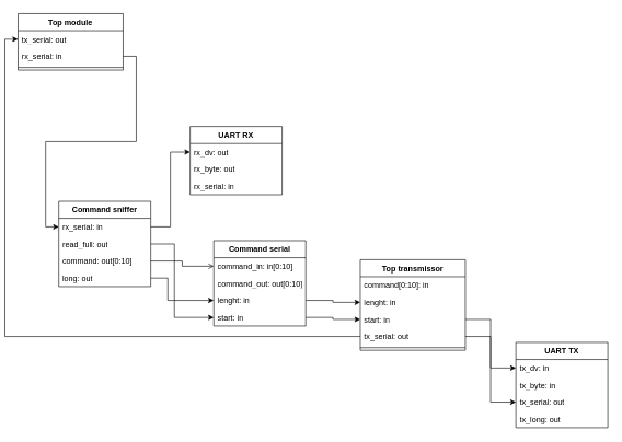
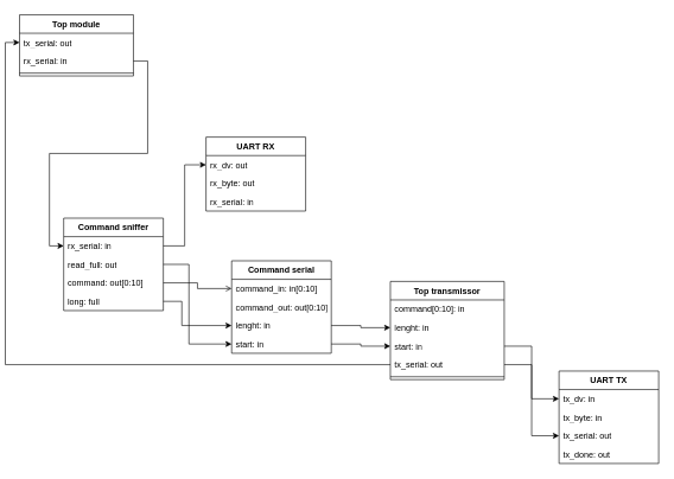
  <mxCell id="0" />
  <mxCell id="1" parent="0" />
  <mxCell id="2" value="Top module" style="swimlane;fontStyle=1;align=center;verticalAlign=top;childLayout=stackLayout;horizontal=1;startSize=26;horizontalStack=0;resizeParent=1;resizeParentMax=0;resizeLast=0;collapsible=1;marginBottom=0;whiteSpace=wrap;html=1;fillColor=none;labelBackgroundColor=none;" parent="1" vertex="1"><mxGeometry x="20" y="20" width="160" height="86" as="geometry" /></mxCell>
  <mxCell id="3" value="tx_serial: out" style="text;strokeColor=none;fillColor=none;align=left;verticalAlign=top;spacingLeft=4;spacingRight=4;overflow=hidden;rotatable=0;points=[[0,0.5],[1,0.5]];portConstraint=eastwest;whiteSpace=wrap;html=1;labelBackgroundColor=none;" parent="2" vertex="1"><mxGeometry y="26" width="160" height="26" as="geometry" /></mxCell>
  <mxCell id="4" value="rx_serial: in" style="text;strokeColor=none;fillColor=none;align=left;verticalAlign=top;spacingLeft=4;spacingRight=4;overflow=hidden;rotatable=0;points=[[0,0.5],[1,0.5]];portConstraint=eastwest;whiteSpace=wrap;html=1;labelBackgroundColor=none;" parent="2" vertex="1"><mxGeometry y="52" width="160" height="26" as="geometry" /></mxCell>
  <mxCell id="5" value="" style="line;strokeWidth=1;fillColor=none;align=left;verticalAlign=middle;spacingTop=-1;spacingLeft=3;spacingRight=3;rotatable=0;labelPosition=right;points=[];portConstraint=eastwest;labelBackgroundColor=none;" parent="2" vertex="1"><mxGeometry y="78" width="160" height="8" as="geometry" /></mxCell>
  <mxCell id="6" value="Top transmissor" style="swimlane;fontStyle=1;align=center;verticalAlign=top;childLayout=stackLayout;horizontal=1;startSize=26;horizontalStack=0;resizeParent=1;resizeParentMax=0;resizeLast=0;collapsible=1;marginBottom=0;whiteSpace=wrap;html=1;fillColor=none;labelBackgroundColor=none;" parent="1" vertex="1"><mxGeometry x="541" y="395" width="160" height="138" as="geometry" /></mxCell>
  <mxCell id="7" value="command[0:10]: in" style="text;strokeColor=none;fillColor=none;align=left;verticalAlign=top;spacingLeft=4;spacingRight=4;overflow=hidden;rotatable=0;points=[[0,0.5],[1,0.5]];portConstraint=eastwest;whiteSpace=wrap;html=1;labelBackgroundColor=none;" parent="6" vertex="1"><mxGeometry y="26" width="160" height="26" as="geometry" /></mxCell>
  <mxCell id="8" value="lenght: in" style="text;strokeColor=none;fillColor=none;align=left;verticalAlign=top;spacingLeft=4;spacingRight=4;overflow=hidden;rotatable=0;points=[[0,0.5],[1,0.5]];portConstraint=eastwest;whiteSpace=wrap;html=1;labelBackgroundColor=none;" parent="6" vertex="1"><mxGeometry y="52" width="160" height="26" as="geometry" /></mxCell>
  <mxCell id="9" value="start: in" style="text;strokeColor=none;fillColor=none;align=left;verticalAlign=top;spacingLeft=4;spacingRight=4;overflow=hidden;rotatable=0;points=[[0,0.5],[1,0.5]];portConstraint=eastwest;whiteSpace=wrap;html=1;labelBackgroundColor=none;" parent="6" vertex="1"><mxGeometry y="78" width="160" height="26" as="geometry" /></mxCell>
  <mxCell id="10" value="tx_serial: out" style="text;strokeColor=none;fillColor=none;align=left;verticalAlign=top;spacingLeft=4;spacingRight=4;overflow=hidden;rotatable=0;points=[[0,0.5],[1,0.5]];portConstraint=eastwest;whiteSpace=wrap;html=1;labelBackgroundColor=none;" parent="6" vertex="1"><mxGeometry y="104" width="160" height="26" as="geometry" /></mxCell>
  <mxCell id="11" value="" style="line;strokeWidth=1;fillColor=none;align=left;verticalAlign=middle;spacingTop=-1;spacingLeft=3;spacingRight=3;rotatable=0;labelPosition=right;points=[];portConstraint=eastwest;labelBackgroundColor=none;" parent="6" vertex="1"><mxGeometry y="130" width="160" height="8" as="geometry" /></mxCell>
  <mxCell id="12" value="&lt;b&gt;UART TX&lt;/b&gt;" style="swimlane;fontStyle=0;childLayout=stackLayout;horizontal=1;startSize=26;fillColor=none;horizontalStack=0;resizeParent=1;resizeParentMax=0;resizeLast=0;collapsible=1;marginBottom=0;whiteSpace=wrap;html=1;labelBackgroundColor=none;" parent="1" vertex="1"><mxGeometry x="778" y="521" width="140" height="130" as="geometry" /></mxCell>
  <mxCell id="13" value="tx_dv: in" style="text;strokeColor=none;fillColor=none;align=left;verticalAlign=top;spacingLeft=4;spacingRight=4;overflow=hidden;rotatable=0;points=[[0,0.5],[1,0.5]];portConstraint=eastwest;whiteSpace=wrap;html=1;labelBackgroundColor=none;" parent="12" vertex="1"><mxGeometry y="26" width="140" height="26" as="geometry" /></mxCell>
  <mxCell id="14" value="tx_byte: in" style="text;strokeColor=none;fillColor=none;align=left;verticalAlign=top;spacingLeft=4;spacingRight=4;overflow=hidden;rotatable=0;points=[[0,0.5],[1,0.5]];portConstraint=eastwest;whiteSpace=wrap;html=1;labelBackgroundColor=none;" parent="12" vertex="1"><mxGeometry y="52" width="140" height="26" as="geometry" /></mxCell>
  <mxCell id="15" value="tx_serial: out" style="text;strokeColor=none;fillColor=none;align=left;verticalAlign=top;spacingLeft=4;spacingRight=4;overflow=hidden;rotatable=0;points=[[0,0.5],[1,0.5]];portConstraint=eastwest;whiteSpace=wrap;html=1;labelBackgroundColor=none;" parent="12" vertex="1"><mxGeometry y="78" width="140" height="26" as="geometry" /></mxCell>
- <mxCell id="16" value="tx_long: out" style="text;strokeColor=none;fillColor=none;align=left;verticalAlign=top;spacingLeft=4;spacingRight=4;overflow=hidden;rotatable=0;points=[[0,0.5],[1,0.5]];portConstraint=eastwest;whiteSpace=wrap;html=1;labelBackgroundColor=none;" parent="12" vertex="1"><mxGeometry y="104" width="140" height="26" as="geometry" /></mxCell>
+ <mxCell id="16" value="tx_done: out" style="text;strokeColor=none;fillColor=none;align=left;verticalAlign=top;spacingLeft=4;spacingRight=4;overflow=hidden;rotatable=0;points=[[0,0.5],[1,0.5]];portConstraint=eastwest;whiteSpace=wrap;html=1;labelBackgroundColor=none;" parent="12" vertex="1"><mxGeometry y="104" width="140" height="26" as="geometry" /></mxCell>
  <mxCell id="17" style="edgeStyle=orthogonalEdgeStyle;rounded=0;orthogonalLoop=1;jettySize=auto;html=1;exitX=1;exitY=0.5;exitDx=0;exitDy=0;" parent="1" source="10" target="15" edge="1"><mxGeometry relative="1" as="geometry" /></mxCell>
  <mxCell id="18" style="edgeStyle=orthogonalEdgeStyle;rounded=0;orthogonalLoop=1;jettySize=auto;html=1;exitX=1;exitY=0.5;exitDx=0;exitDy=0;" parent="1" source="9" target="13" edge="1"><mxGeometry relative="1" as="geometry" /></mxCell>
  <mxCell id="19" value="&lt;b&gt;Command sniffer&lt;/b&gt;" style="swimlane;fontStyle=0;childLayout=stackLayout;horizontal=1;startSize=26;fillColor=none;horizontalStack=0;resizeParent=1;resizeParentMax=0;resizeLast=0;collapsible=1;marginBottom=0;whiteSpace=wrap;html=1;" parent="1" vertex="1"><mxGeometry x="82" y="306" width="140" height="130" as="geometry" /></mxCell>
  <mxCell id="20" value="rx_serial: in" style="text;strokeColor=none;fillColor=none;align=left;verticalAlign=top;spacingLeft=4;spacingRight=4;overflow=hidden;rotatable=0;points=[[0,0.5],[1,0.5]];portConstraint=eastwest;whiteSpace=wrap;html=1;" parent="19" vertex="1"><mxGeometry y="26" width="140" height="26" as="geometry" /></mxCell>
  <mxCell id="21" value="read_full: out" style="text;strokeColor=none;fillColor=none;align=left;verticalAlign=top;spacingLeft=4;spacingRight=4;overflow=hidden;rotatable=0;points=[[0,0.5],[1,0.5]];portConstraint=eastwest;whiteSpace=wrap;html=1;" parent="19" vertex="1"><mxGeometry y="52" width="140" height="26" as="geometry" /></mxCell>
  <mxCell id="22" value="command: out[0:10]" style="text;strokeColor=none;fillColor=none;align=left;verticalAlign=top;spacingLeft=4;spacingRight=4;overflow=hidden;rotatable=0;points=[[0,0.5],[1,0.5]];portConstraint=eastwest;whiteSpace=wrap;html=1;" parent="19" vertex="1"><mxGeometry y="78" width="140" height="26" as="geometry" /></mxCell>
- <mxCell id="23" value="long: out" style="text;strokeColor=none;fillColor=none;align=left;verticalAlign=top;spacingLeft=4;spacingRight=4;overflow=hidden;rotatable=0;points=[[0,0.5],[1,0.5]];portConstraint=eastwest;whiteSpace=wrap;html=1;" parent="19" vertex="1"><mxGeometry y="104" width="140" height="26" as="geometry" /></mxCell>
+ <mxCell id="23" value="long: full" style="text;strokeColor=none;fillColor=none;align=left;verticalAlign=top;spacingLeft=4;spacingRight=4;overflow=hidden;rotatable=0;points=[[0,0.5],[1,0.5]];portConstraint=eastwest;whiteSpace=wrap;html=1;" parent="19" vertex="1"><mxGeometry y="104" width="140" height="26" as="geometry" /></mxCell>
  <mxCell id="24" value="&lt;b&gt;Command serial&lt;/b&gt;" style="swimlane;fontStyle=0;childLayout=stackLayout;horizontal=1;startSize=26;fillColor=none;horizontalStack=0;resizeParent=1;resizeParentMax=0;resizeLast=0;collapsible=1;marginBottom=0;whiteSpace=wrap;html=1;" parent="1" vertex="1"><mxGeometry x="318" y="366" width="140" height="130" as="geometry" /></mxCell>
  <mxCell id="25" value="command_in: in[0:10]" style="text;strokeColor=none;fillColor=none;align=left;verticalAlign=top;spacingLeft=4;spacingRight=4;overflow=hidden;rotatable=0;points=[[0,0.5],[1,0.5]];portConstraint=eastwest;whiteSpace=wrap;html=1;" parent="24" vertex="1"><mxGeometry y="26" width="140" height="26" as="geometry" /></mxCell>
  <mxCell id="26" value="command_out: out[0:10]" style="text;strokeColor=none;fillColor=none;align=left;verticalAlign=top;spacingLeft=4;spacingRight=4;overflow=hidden;rotatable=0;points=[[0,0.5],[1,0.5]];portConstraint=eastwest;whiteSpace=wrap;html=1;" parent="24" vertex="1"><mxGeometry y="52" width="140" height="26" as="geometry" /></mxCell>
  <mxCell id="27" value="lenght: in" style="text;strokeColor=none;fillColor=none;align=left;verticalAlign=top;spacingLeft=4;spacingRight=4;overflow=hidden;rotatable=0;points=[[0,0.5],[1,0.5]];portConstraint=eastwest;whiteSpace=wrap;html=1;" parent="24" vertex="1"><mxGeometry y="78" width="140" height="26" as="geometry" /></mxCell>
  <mxCell id="28" value="start: in" style="text;strokeColor=none;fillColor=none;align=left;verticalAlign=top;spacingLeft=4;spacingRight=4;overflow=hidden;rotatable=0;points=[[0,0.5],[1,0.5]];portConstraint=eastwest;whiteSpace=wrap;html=1;" parent="24" vertex="1"><mxGeometry y="104" width="140" height="26" as="geometry" /></mxCell>
  <mxCell id="29" style="edgeStyle=orthogonalEdgeStyle;rounded=0;orthogonalLoop=1;jettySize=auto;html=1;exitX=1;exitY=0.5;exitDx=0;exitDy=0;entryX=0;entryY=0.5;entryDx=0;entryDy=0;" parent="1" source="4" target="20" edge="1"><mxGeometry relative="1" as="geometry" /></mxCell>
  <mxCell id="30" value="&lt;b&gt;UART RX&lt;/b&gt;" style="swimlane;fontStyle=0;childLayout=stackLayout;horizontal=1;startSize=26;fillColor=none;horizontalStack=0;resizeParent=1;resizeParentMax=0;resizeLast=0;collapsible=1;marginBottom=0;whiteSpace=wrap;html=1;labelBackgroundColor=none;" parent="1" vertex="1"><mxGeometry x="282" y="192" width="140" height="104" as="geometry" /></mxCell>
  <mxCell id="31" value="rx_dv: out" style="text;strokeColor=none;fillColor=none;align=left;verticalAlign=top;spacingLeft=4;spacingRight=4;overflow=hidden;rotatable=0;points=[[0,0.5],[1,0.5]];portConstraint=eastwest;whiteSpace=wrap;html=1;labelBackgroundColor=none;" parent="30" vertex="1"><mxGeometry y="26" width="140" height="26" as="geometry" /></mxCell>
  <mxCell id="32" value="rx_byte: out" style="text;strokeColor=none;fillColor=none;align=left;verticalAlign=top;spacingLeft=4;spacingRight=4;overflow=hidden;rotatable=0;points=[[0,0.5],[1,0.5]];portConstraint=eastwest;whiteSpace=wrap;html=1;labelBackgroundColor=none;" parent="30" vertex="1"><mxGeometry y="52" width="140" height="26" as="geometry" /></mxCell>
  <mxCell id="33" value="rx_serial: in" style="text;strokeColor=none;fillColor=none;align=left;verticalAlign=top;spacingLeft=4;spacingRight=4;overflow=hidden;rotatable=0;points=[[0,0.5],[1,0.5]];portConstraint=eastwest;whiteSpace=wrap;html=1;labelBackgroundColor=none;" parent="30" vertex="1"><mxGeometry y="78" width="140" height="26" as="geometry" /></mxCell>
  <mxCell id="34" style="edgeStyle=orthogonalEdgeStyle;rounded=0;orthogonalLoop=1;jettySize=auto;html=1;exitX=1;exitY=0.5;exitDx=0;exitDy=0;entryX=0;entryY=0.5;entryDx=0;entryDy=0;" parent="1" source="20" target="31" edge="1"><mxGeometry relative="1" as="geometry" /></mxCell>
  <mxCell id="35" style="edgeStyle=orthogonalEdgeStyle;rounded=0;orthogonalLoop=1;jettySize=auto;html=1;exitX=1;exitY=0.5;exitDx=0;exitDy=0;entryX=0;entryY=0.5;entryDx=0;entryDy=0;" parent="1" source="21" target="28" edge="1"><mxGeometry relative="1" as="geometry"><Array as="points"><mxPoint x="258" y="371" /><mxPoint x="258" y="483" /></Array></mxGeometry></mxCell>
  <mxCell id="36" style="edgeStyle=orthogonalEdgeStyle;rounded=0;orthogonalLoop=1;jettySize=auto;html=1;exitX=1;exitY=0.5;exitDx=0;exitDy=0;" parent="1" source="23" target="27" edge="1"><mxGeometry relative="1" as="geometry"><Array as="points"><mxPoint x="248" y="423" /><mxPoint x="248" y="457" /></Array></mxGeometry></mxCell>
  <mxCell id="37" style="edgeStyle=orthogonalEdgeStyle;rounded=0;orthogonalLoop=1;jettySize=auto;html=1;exitX=1;exitY=0.5;exitDx=0;exitDy=0;endArrow=open;" parent="1" source="22" target="25" edge="1"><mxGeometry relative="1" as="geometry" /></mxCell>
  <mxCell id="38" style="edgeStyle=orthogonalEdgeStyle;rounded=0;orthogonalLoop=1;jettySize=auto;html=1;exitX=1;exitY=0.5;exitDx=0;exitDy=0;" parent="1" source="27" target="8" edge="1"><mxGeometry relative="1" as="geometry" /></mxCell>
  <mxCell id="39" style="edgeStyle=orthogonalEdgeStyle;rounded=0;orthogonalLoop=1;jettySize=auto;html=1;exitX=1;exitY=0.5;exitDx=0;exitDy=0;" parent="1" source="28" target="9" edge="1"><mxGeometry relative="1" as="geometry" /></mxCell>
  <mxCell id="40" style="edgeStyle=orthogonalEdgeStyle;rounded=0;orthogonalLoop=1;jettySize=auto;html=1;exitX=0;exitY=0.5;exitDx=0;exitDy=0;entryX=0;entryY=0.5;entryDx=0;entryDy=0;" parent="1" source="10" target="3" edge="1"><mxGeometry relative="1" as="geometry" /></mxCell>
